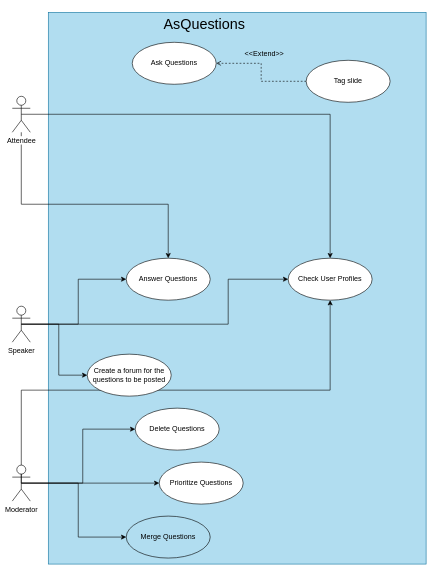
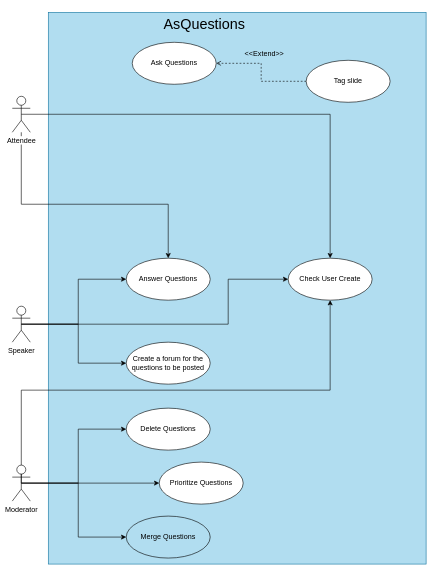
  <mxCell id="0" />
  <mxCell id="1" parent="0" />
  <mxCell id="2" value="" style="rounded=0;whiteSpace=wrap;html=1;fillColor=#b1ddf0;strokeColor=#10739e;" parent="1" vertex="1"><mxGeometry x="80" width="630" height="920" as="geometry" y="20" /></mxCell>
  <mxCell id="3" style="edgeStyle=orthogonalEdgeStyle;rounded=0;orthogonalLoop=1;jettySize=auto;html=1;entryX=0.5;entryY=0;entryDx=0;entryDy=0;" parent="1" source="5" target="14" edge="1"><mxGeometry relative="1" as="geometry"><mxPoint x="170" y="360" as="targetPoint" /><Array as="points"><mxPoint x="35" y="340" /><mxPoint x="280" y="340" /></Array></mxGeometry></mxCell>
  <mxCell id="4" style="edgeStyle=orthogonalEdgeStyle;rounded=0;orthogonalLoop=1;jettySize=auto;html=1;exitX=0.5;exitY=0.5;exitDx=0;exitDy=0;exitPerimeter=0;entryX=0.5;entryY=0;entryDx=0;entryDy=0;" edge="1" parent="1" source="5" target="24"><mxGeometry relative="1" as="geometry" /></mxCell>
  <mxCell id="5" value="Attendee" style="shape=umlActor;verticalLabelPosition=bottom;labelBackgroundColor=#ffffff;verticalAlign=top;html=1;" parent="1" vertex="1"><mxGeometry x="20" y="160" width="30" height="60" as="geometry" /></mxCell>
  <mxCell id="6" value="Ask Questions" style="ellipse;whiteSpace=wrap;html=1;" parent="1" vertex="1"><mxGeometry x="220" y="70" width="140" height="70" as="geometry" /></mxCell>
  <mxCell id="7" style="edgeStyle=orthogonalEdgeStyle;rounded=0;orthogonalLoop=1;jettySize=auto;html=1;exitX=0;exitY=0.5;exitDx=0;exitDy=0;dashed=1;endArrow=open;endFill=0;" parent="1" source="8" target="6" edge="1"><mxGeometry relative="1" as="geometry" /></mxCell>
  <mxCell id="8" value="Tag slide" style="ellipse;whiteSpace=wrap;html=1;" parent="1" vertex="1"><mxGeometry x="510" y="100" width="140" height="70" as="geometry" /></mxCell>
  <mxCell id="9" style="edgeStyle=orthogonalEdgeStyle;rounded=0;orthogonalLoop=1;jettySize=auto;html=1;exitX=0.5;exitY=0.5;exitDx=0;exitDy=0;exitPerimeter=0;entryX=0;entryY=0.5;entryDx=0;entryDy=0;" parent="1" source="12" target="14" edge="1"><mxGeometry relative="1" as="geometry" /></mxCell>
  <mxCell id="10" style="edgeStyle=orthogonalEdgeStyle;rounded=0;orthogonalLoop=1;jettySize=auto;html=1;exitX=0.5;exitY=0.5;exitDx=0;exitDy=0;exitPerimeter=0;entryX=0;entryY=0.5;entryDx=0;entryDy=0;" parent="1" source="12" target="20" edge="1"><mxGeometry relative="1" as="geometry" /></mxCell>
  <mxCell id="11" style="edgeStyle=orthogonalEdgeStyle;rounded=0;orthogonalLoop=1;jettySize=auto;html=1;exitX=0.5;exitY=0.5;exitDx=0;exitDy=0;exitPerimeter=0;entryX=0;entryY=0.5;entryDx=0;entryDy=0;" edge="1" parent="1" source="12" target="24"><mxGeometry relative="1" as="geometry"><Array as="points"><mxPoint x="380" y="540" /><mxPoint x="380" y="465" /></Array></mxGeometry></mxCell>
  <mxCell id="12" value="Speaker" style="shape=umlActor;verticalLabelPosition=bottom;labelBackgroundColor=#ffffff;verticalAlign=top;html=1;" parent="1" vertex="1"><mxGeometry x="20" y="510" width="30" height="60" as="geometry" /></mxCell>
- <mxCell id="13" value="Delete Questions" style="ellipse;whiteSpace=wrap;html=1;" parent="1" vertex="1"><mxGeometry x="225" y="680" width="140" height="70" as="geometry" /></mxCell>
+ <mxCell id="13" value="Delete Questions" style="ellipse;whiteSpace=wrap;html=1;" parent="1" vertex="1"><mxGeometry x="210" y="680" width="140" height="70" as="geometry" /></mxCell>
  <mxCell id="14" value="Answer Questions" style="ellipse;whiteSpace=wrap;html=1;" parent="1" vertex="1"><mxGeometry x="210" y="430" width="140" height="70" as="geometry" /></mxCell>
  <mxCell id="15" style="edgeStyle=orthogonalEdgeStyle;rounded=0;orthogonalLoop=1;jettySize=auto;html=1;exitX=0.5;exitY=0.5;exitDx=0;exitDy=0;exitPerimeter=0;entryX=0;entryY=0.5;entryDx=0;entryDy=0;" parent="1" source="19" target="13" edge="1"><mxGeometry relative="1" as="geometry" /></mxCell>
  <mxCell id="16" style="edgeStyle=orthogonalEdgeStyle;rounded=0;orthogonalLoop=1;jettySize=auto;html=1;exitX=0.5;exitY=0.5;exitDx=0;exitDy=0;exitPerimeter=0;entryX=0;entryY=0.5;entryDx=0;entryDy=0;" parent="1" source="19" target="23" edge="1"><mxGeometry relative="1" as="geometry" /></mxCell>
  <mxCell id="17" style="edgeStyle=orthogonalEdgeStyle;rounded=0;orthogonalLoop=1;jettySize=auto;html=1;exitX=0.5;exitY=0.5;exitDx=0;exitDy=0;exitPerimeter=0;entryX=0.5;entryY=1;entryDx=0;entryDy=0;" edge="1" parent="1" source="19" target="24"><mxGeometry relative="1" as="geometry"><Array as="points"><mxPoint x="35" y="650" /><mxPoint x="550" y="650" /></Array></mxGeometry></mxCell>
  <mxCell id="18" style="edgeStyle=orthogonalEdgeStyle;rounded=0;orthogonalLoop=1;jettySize=auto;html=1;exitX=0.5;exitY=0.5;exitDx=0;exitDy=0;exitPerimeter=0;entryX=0;entryY=0.5;entryDx=0;entryDy=0;" edge="1" parent="1" source="19" target="25"><mxGeometry relative="1" as="geometry" /></mxCell>
  <mxCell id="19" value="Moderator" style="shape=umlActor;verticalLabelPosition=bottom;labelBackgroundColor=#ffffff;verticalAlign=top;html=1;" parent="1" vertex="1"><mxGeometry x="20" y="775" width="30" height="60" as="geometry" /></mxCell>
- <mxCell id="20" value="Create a forum for the questions to be posted" style="ellipse;whiteSpace=wrap;html=1;" parent="1" vertex="1"><mxGeometry x="145" y="590" width="140" height="70" as="geometry" /></mxCell>
+ <mxCell id="20" value="Create a forum for the questions to be posted" style="ellipse;whiteSpace=wrap;html=1;" parent="1" vertex="1"><mxGeometry x="210" y="570" width="140" height="70" as="geometry" /></mxCell>
  <mxCell id="21" value="&amp;lt;&amp;lt;Extend&amp;gt;&amp;gt;" style="text;html=1;align=center;verticalAlign=middle;resizable=0;points=[];autosize=1;" parent="1" vertex="1"><mxGeometry x="400" y="80" width="80" height="20" as="geometry" /></mxCell>
  <mxCell id="22" value="&lt;font style=&quot;font-size: 24px&quot;&gt;AsQuestions&lt;/font&gt;" style="text;html=1;align=center;verticalAlign=middle;resizable=0;points=[];autosize=1;" parent="1" vertex="1"><mxGeometry x="265" y="30" width="150" height="20" as="geometry" /></mxCell>
  <mxCell id="23" value="Prioritize Questions" style="ellipse;whiteSpace=wrap;html=1;" parent="1" vertex="1"><mxGeometry x="265" y="770" width="140" height="70" as="geometry" /></mxCell>
- <mxCell id="24" value="Check User Profiles" style="ellipse;whiteSpace=wrap;html=1;" vertex="1" parent="1"><mxGeometry x="480" y="430" width="140" height="70" as="geometry" /></mxCell>
+ <mxCell id="24" value="Check User Create" style="ellipse;whiteSpace=wrap;html=1;" vertex="1" parent="1"><mxGeometry x="480" y="430" width="140" height="70" as="geometry" /></mxCell>
  <mxCell id="25" value="Merge Questions" style="ellipse;whiteSpace=wrap;html=1;fillColor=#b1ddf0;" vertex="1" parent="1"><mxGeometry x="210" y="860" width="140" height="70" as="geometry" /></mxCell>
